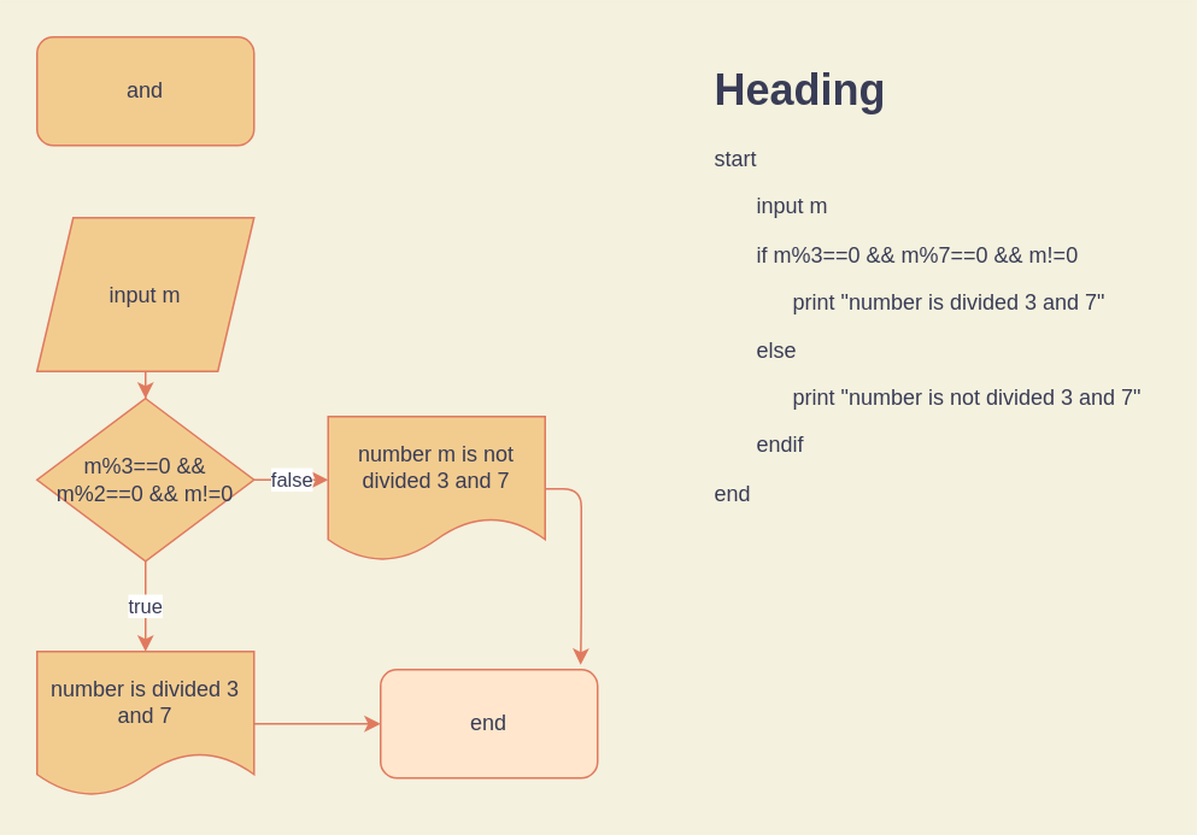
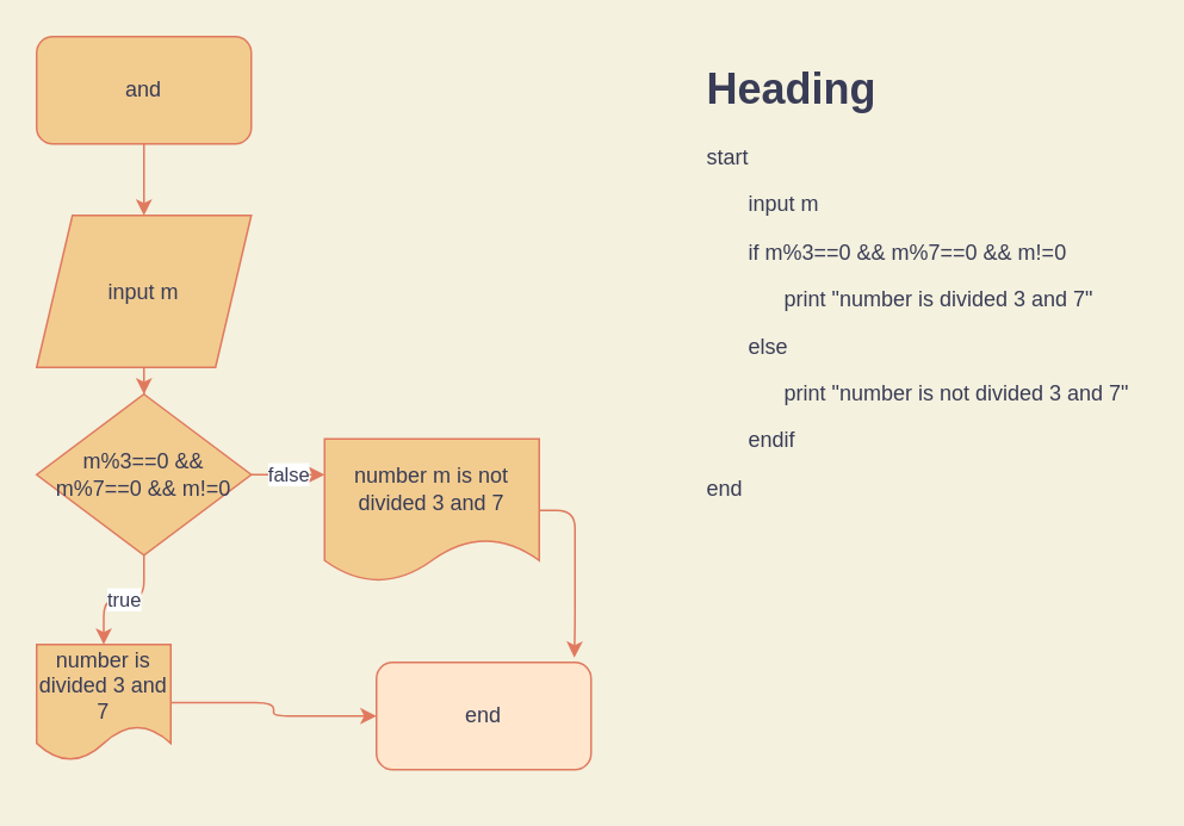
  <mxCell id="0" />
  <mxCell id="1" parent="0" />
+ <mxCell id="2" value="" style="edgeStyle=orthogonalEdgeStyle;curved=0;rounded=1;sketch=0;orthogonalLoop=1;jettySize=auto;html=1;fontColor=#393C56;strokeColor=#E07A5F;fillColor=#F2CC8F;" parent="1" source="3" target="5" edge="1"><mxGeometry relative="1" as="geometry" /></mxCell>
  <mxCell id="3" value="and" style="rounded=1;whiteSpace=wrap;html=1;sketch=0;fontColor=#393C56;strokeColor=#E07A5F;fillColor=#F2CC8F;" parent="1" vertex="1"><mxGeometry x="20" y="20" width="120" height="60" as="geometry" /></mxCell>
  <mxCell id="4" value="" style="edgeStyle=orthogonalEdgeStyle;curved=0;rounded=1;sketch=0;orthogonalLoop=1;jettySize=auto;html=1;fontColor=#393C56;strokeColor=#E07A5F;fillColor=#F2CC8F;" parent="1" source="5" target="8" edge="1"><mxGeometry relative="1" as="geometry" /></mxCell>
  <mxCell id="5" value="input m" style="shape=parallelogram;perimeter=parallelogramPerimeter;whiteSpace=wrap;html=1;fixedSize=1;rounded=0;sketch=0;fontColor=#393C56;strokeColor=#E07A5F;fillColor=#F2CC8F;" parent="1" vertex="1"><mxGeometry x="20" y="120" width="120" height="85" as="geometry" /></mxCell>
  <mxCell id="6" value="false" style="edgeStyle=orthogonalEdgeStyle;curved=0;rounded=1;sketch=0;orthogonalLoop=1;jettySize=auto;html=1;fontColor=#393C56;strokeColor=#E07A5F;fillColor=#F2CC8F;" parent="1" source="8" target="10" edge="1"><mxGeometry relative="1" as="geometry"><Array as="points"><mxPoint x="170" y="265" /><mxPoint x="170" y="265" /></Array></mxGeometry></mxCell>
  <mxCell id="7" value="true" style="edgeStyle=orthogonalEdgeStyle;curved=0;rounded=1;sketch=0;orthogonalLoop=1;jettySize=auto;html=1;fontColor=#393C56;strokeColor=#E07A5F;fillColor=#F2CC8F;" parent="1" source="8" target="12" edge="1"><mxGeometry relative="1" as="geometry" /></mxCell>
- <mxCell id="8" value="m%3==0 &amp;amp;&amp;amp; m%2==0 &amp;amp;&amp;amp; m!=0" style="rhombus;whiteSpace=wrap;html=1;rounded=0;sketch=0;fontColor=#393C56;strokeColor=#E07A5F;fillColor=#F2CC8F;" parent="1" vertex="1"><mxGeometry x="20" y="220" width="120" height="90" as="geometry" /></mxCell>
+ <mxCell id="8" value="m%3==0 &amp;amp;&amp;amp; m%7==0 &amp;amp;&amp;amp; m!=0" style="rhombus;whiteSpace=wrap;html=1;rounded=0;sketch=0;fontColor=#393C56;strokeColor=#E07A5F;fillColor=#F2CC8F;" parent="1" vertex="1"><mxGeometry x="20" y="220" width="120" height="90" as="geometry" /></mxCell>
  <mxCell id="9" style="edgeStyle=orthogonalEdgeStyle;curved=0;rounded=1;sketch=0;orthogonalLoop=1;jettySize=auto;html=1;exitX=1;exitY=0.5;exitDx=0;exitDy=0;entryX=0.922;entryY=-0.044;entryDx=0;entryDy=0;entryPerimeter=0;fontColor=#393C56;strokeColor=#E07A5F;fillColor=#F2CC8F;" parent="1" source="10" target="13" edge="1"><mxGeometry relative="1" as="geometry" /></mxCell>
- <mxCell id="10" value="number m is not divided 3 and 7" style="shape=document;whiteSpace=wrap;html=1;boundedLbl=1;rounded=0;sketch=0;fontColor=#393C56;strokeColor=#E07A5F;fillColor=#F2CC8F;" parent="1" vertex="1"><mxGeometry x="181" y="230" width="120" height="80" as="geometry" /></mxCell>
+ <mxCell id="10" value="number m is not divided 3 and 7" style="shape=document;whiteSpace=wrap;html=1;boundedLbl=1;rounded=0;sketch=0;fontColor=#393C56;strokeColor=#E07A5F;fillColor=#F2CC8F;" parent="1" vertex="1"><mxGeometry x="181" y="245" width="120" height="80" as="geometry" /></mxCell>
  <mxCell id="11" value="" style="edgeStyle=orthogonalEdgeStyle;curved=0;rounded=1;sketch=0;orthogonalLoop=1;jettySize=auto;html=1;fontColor=#393C56;strokeColor=#E07A5F;fillColor=#F2CC8F;" parent="1" source="12" target="13" edge="1"><mxGeometry relative="1" as="geometry" /></mxCell>
- <mxCell id="12" value="number is divided 3 and 7" style="shape=document;whiteSpace=wrap;html=1;boundedLbl=1;rounded=0;sketch=0;fontColor=#393C56;strokeColor=#E07A5F;fillColor=#F2CC8F;" parent="1" vertex="1"><mxGeometry x="20" y="360" width="120" height="80" as="geometry" /></mxCell>
+ <mxCell id="12" value="number is divided 3 and 7" style="shape=document;whiteSpace=wrap;html=1;boundedLbl=1;rounded=0;sketch=0;fontColor=#393C56;strokeColor=#E07A5F;fillColor=#F2CC8F;" parent="1" vertex="1"><mxGeometry x="20" y="360" width="75" height="65" as="geometry" /></mxCell>
  <mxCell id="13" value="end" style="rounded=1;whiteSpace=wrap;html=1;sketch=0;fontColor=#393C56;strokeColor=#E07A5F;fillColor=#ffe6cc;" parent="1" vertex="1"><mxGeometry x="210" y="370" width="120" height="60" as="geometry" /></mxCell>
  <mxCell id="14" value="&lt;h1&gt;Heading&lt;/h1&gt;&lt;p&gt;start&lt;/p&gt;&lt;p&gt;&amp;nbsp; &amp;nbsp; &amp;nbsp; &amp;nbsp;input m&lt;/p&gt;&lt;p&gt;&lt;span style=&quot;text-align: center&quot;&gt;&amp;nbsp; &amp;nbsp; &amp;nbsp; &amp;nbsp;if&amp;nbsp;&lt;/span&gt;&lt;span style=&quot;text-align: center&quot;&gt;m%3==0 &amp;amp;&amp;amp; m%7==0 &amp;amp;&amp;amp; m!=0&lt;/span&gt;&lt;/p&gt;&lt;p&gt;&lt;span style=&quot;text-align: center&quot;&gt;&amp;nbsp; &amp;nbsp; &amp;nbsp; &amp;nbsp; &amp;nbsp; &amp;nbsp; &amp;nbsp;print &quot;number is divided 3 and 7&quot;&lt;/span&gt;&lt;/p&gt;&lt;p&gt;&lt;span style=&quot;text-align: center&quot;&gt;&amp;nbsp; &amp;nbsp; &amp;nbsp; &amp;nbsp;else&lt;/span&gt;&lt;/p&gt;&lt;p&gt;&lt;span style=&quot;text-align: center&quot;&gt;&amp;nbsp; &amp;nbsp; &amp;nbsp; &amp;nbsp; &amp;nbsp; &amp;nbsp; &amp;nbsp;print &quot;number is not divided 3 and 7&quot;&lt;/span&gt;&lt;/p&gt;&lt;p&gt;&lt;span style=&quot;text-align: center&quot;&gt;&amp;nbsp; &amp;nbsp; &amp;nbsp; &amp;nbsp;endif&lt;/span&gt;&lt;/p&gt;&lt;p&gt;&lt;span style=&quot;text-align: center&quot;&gt;end&lt;/span&gt;&lt;/p&gt;&lt;p&gt;&lt;span style=&quot;text-align: center&quot;&gt;&lt;br&gt;&lt;/span&gt;&lt;/p&gt;" style="text;html=1;strokeColor=none;fillColor=none;spacing=5;spacingTop=-20;whiteSpace=wrap;overflow=hidden;rounded=0;sketch=0;fontColor=#393C56;" parent="1" vertex="1"><mxGeometry x="390" y="30" width="250" height="260" as="geometry" /></mxCell>
